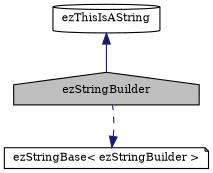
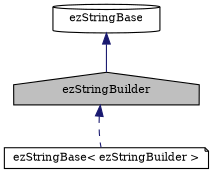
  digraph {
    fontname="DejaVu Serif"
    node [color=black fillcolor=white fontname="DejaVu Serif" fontsize=10 style=filled]
    edge [color=midnightblue dir=back fontname="DejaVu Serif" fontsize=10 labelfontname=Helvetica labelfontsize=10]
    n1 [fillcolor=grey75 fontcolor=black height=0.2 label=ezStringBuilder shape=house width=0.4]
    n2 [height=0.2 label="ezStringBase\< ezStringBuilder \>" shape=note width=0.4]
-   n3 [height=0.2 label=ezThisIsAString shape=cylinder width=0.4]
-   n2 -> n1 [style=dashed]
+   n3 [height=0.2 label=ezStringBase shape=cylinder width=0.4]
+   n1 -> n2 [style=dashed]
    n3 -> n1 [style=solid]
  }
